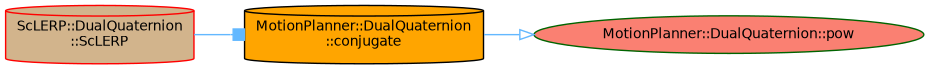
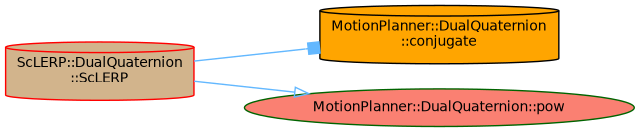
  digraph {
    rankdir=LR
    node [fontname=Helvetica fontsize=10 shape=cylinder style=filled]
    edge [color=steelblue1 fontname=Helvetica fontsize=10 labelfontname=Helvetica labelfontsize=10 style=solid]
    n1 [color=red fillcolor=tan fontcolor=black height=0.2 label="ScLERP::DualQuaternion\l::ScLERP" width=0.4]
    n2 [color=black fillcolor=orange height=0.2 label="MotionPlanner::DualQuaternion\l::conjugate" width=0.4]
    n3 [color=darkgreen fillcolor=salmon height=0.2 label="MotionPlanner::DualQuaternion::pow" shape=ellipse width=0.4]
    n1 -> n2 [arrowhead=box]
-   n2 -> n3 [arrowhead=onormal]
+   n1 -> n3 [arrowhead=onormal]
  }
